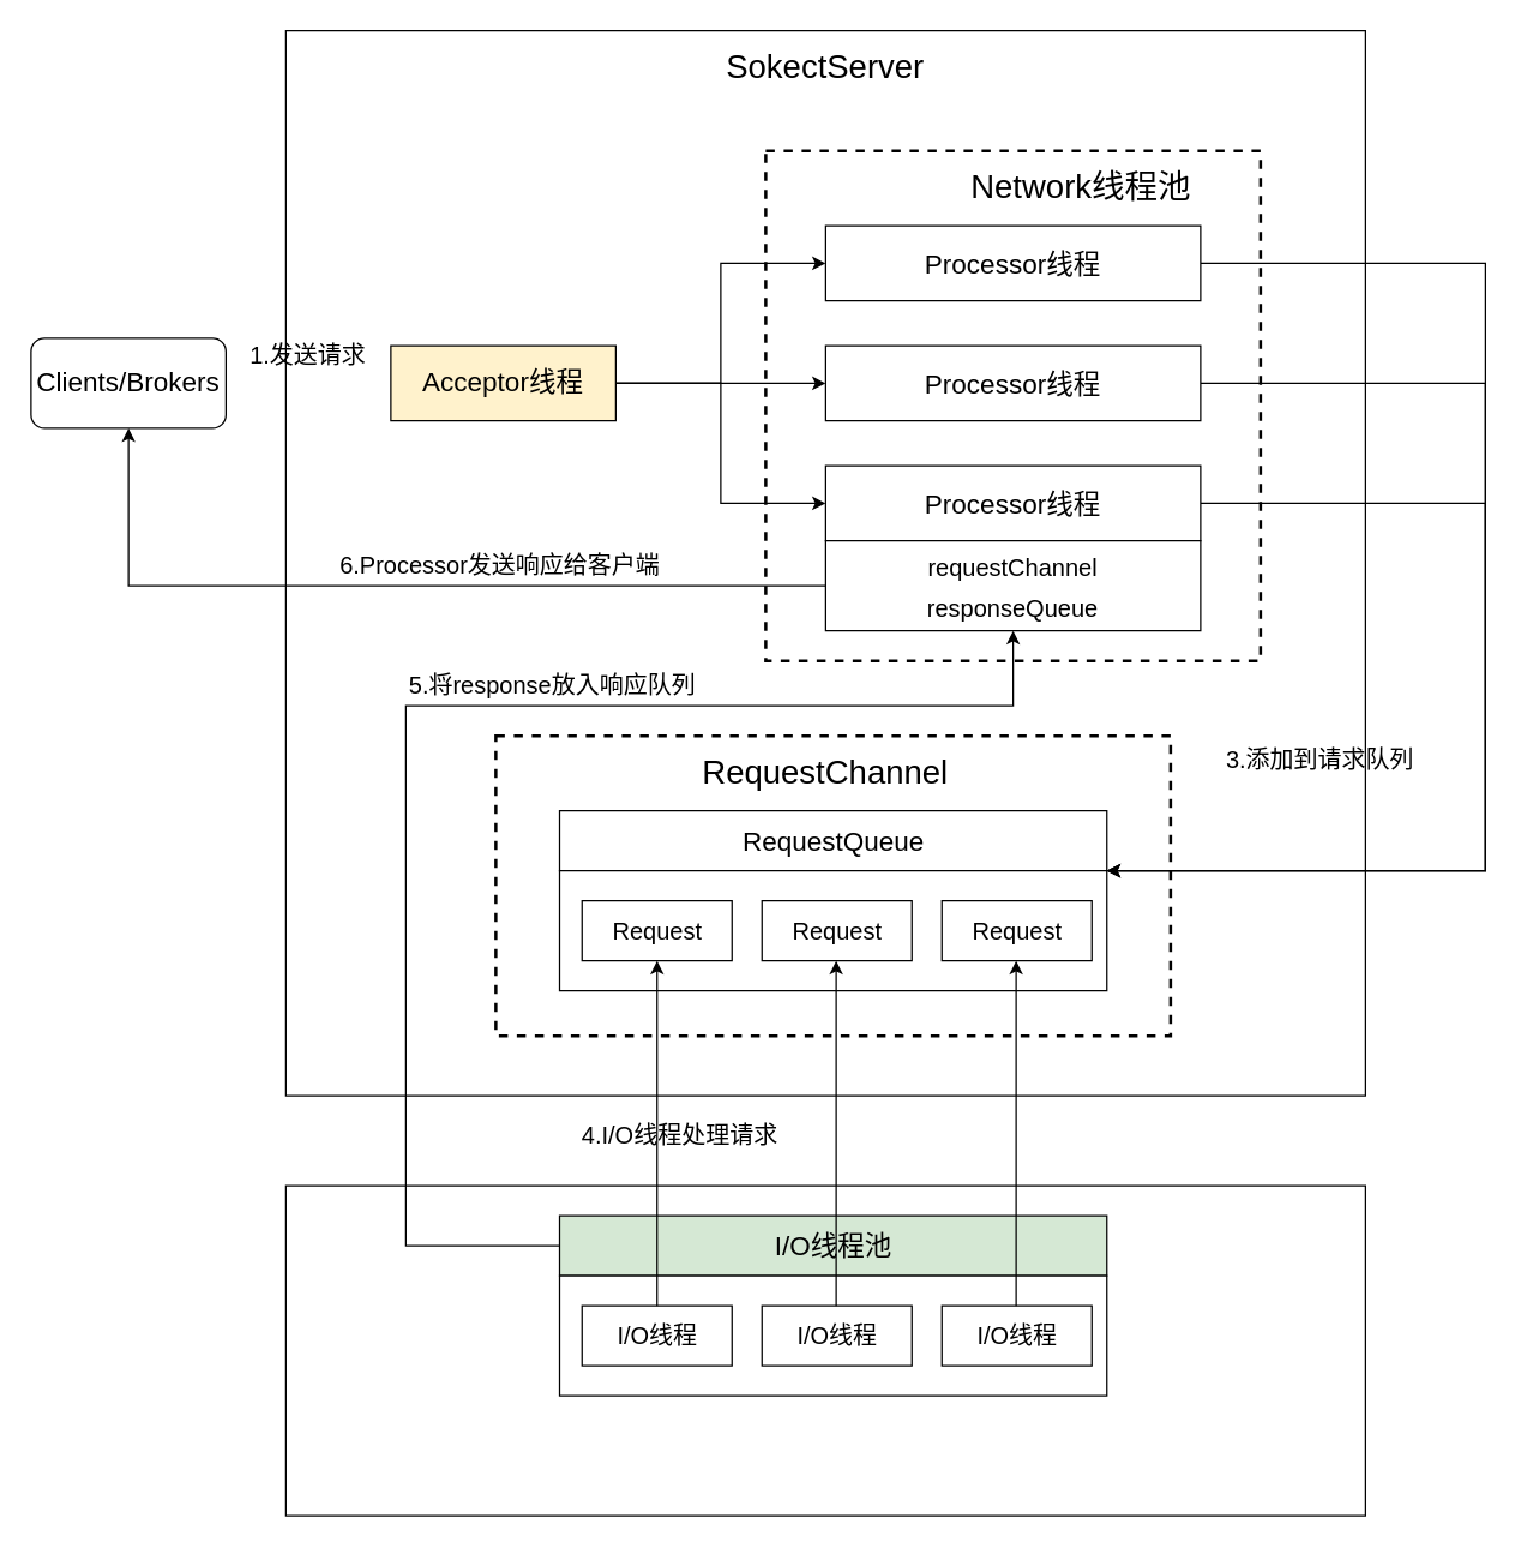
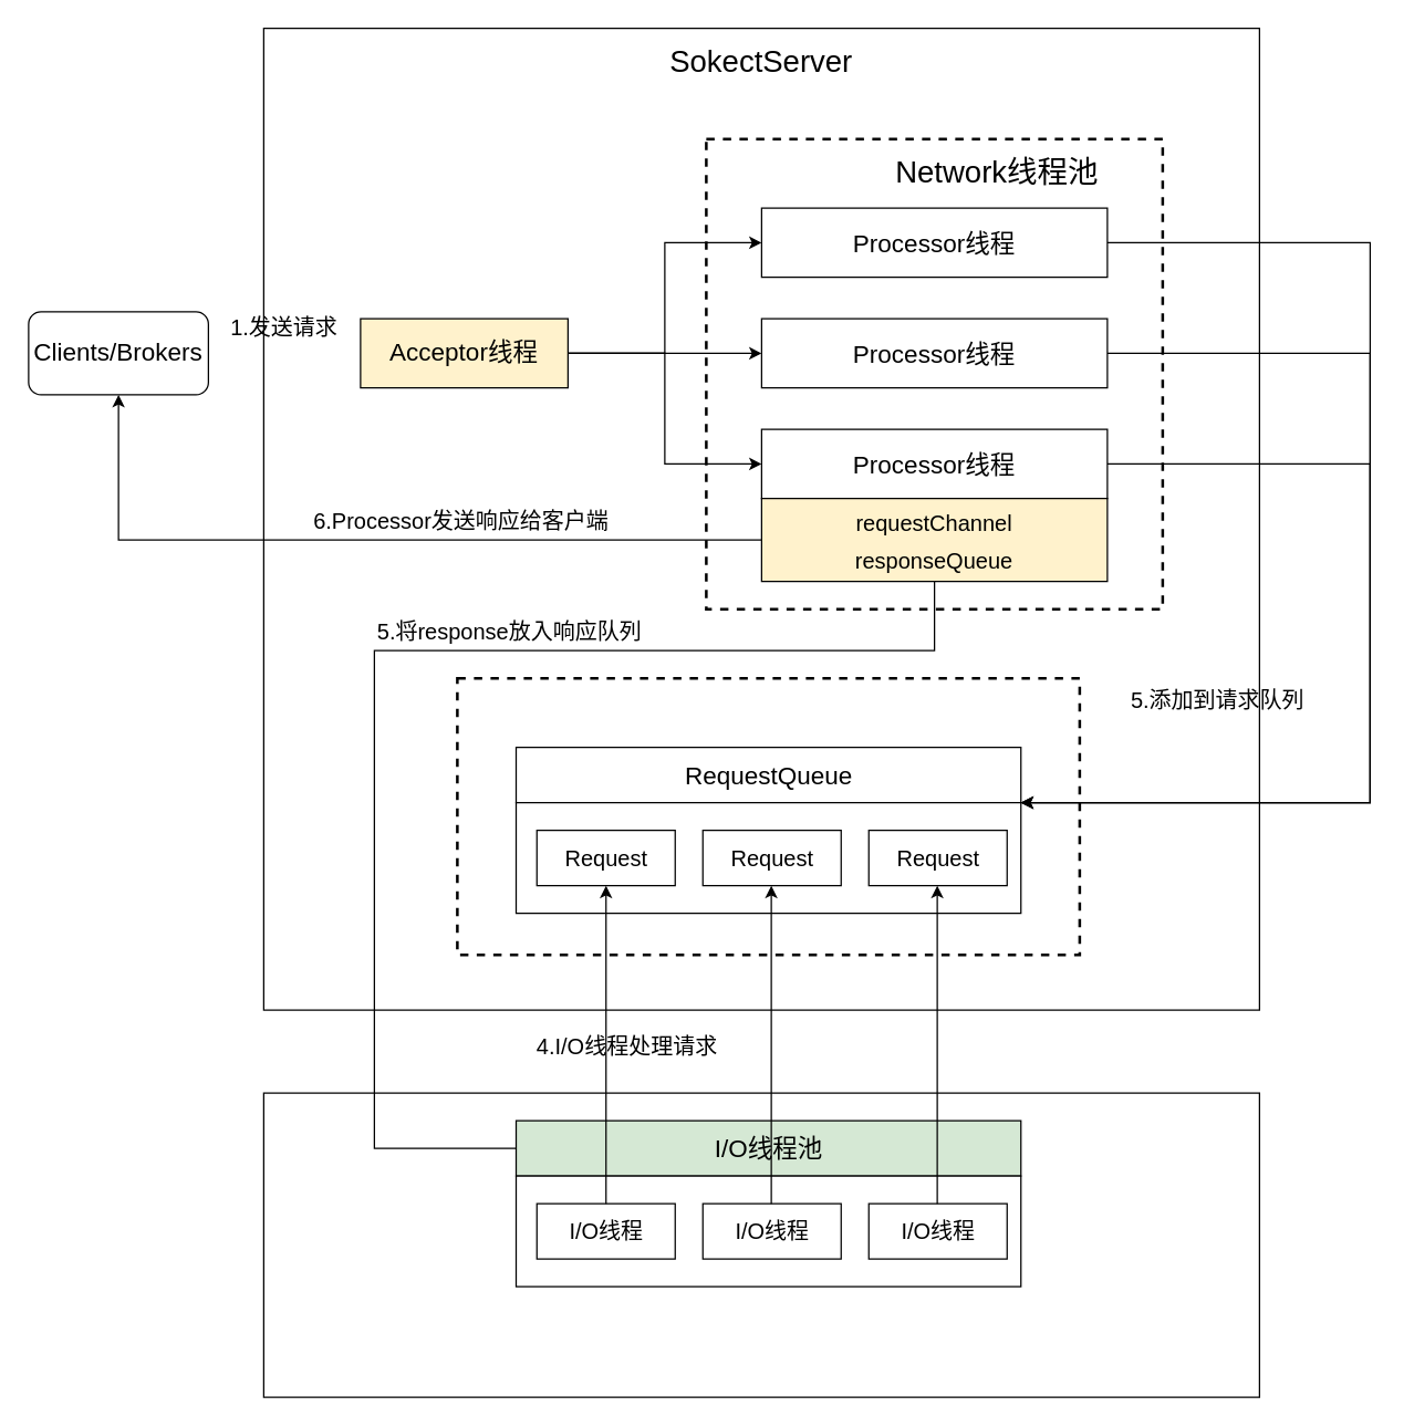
  <mxCell id="0" />
  <mxCell id="1" parent="0" />
  <mxCell id="2" value="" style="rounded=0;whiteSpace=wrap;html=1;" parent="1" vertex="1"><mxGeometry x="190" y="20" width="720" height="710" as="geometry" /></mxCell>
  <mxCell id="3" value="" style="rounded=0;whiteSpace=wrap;html=1;fontSize=18;dashed=1;strokeWidth=2;" parent="1" vertex="1"><mxGeometry x="330" y="490" width="450" height="200" as="geometry" /></mxCell>
  <mxCell id="4" value="" style="rounded=0;whiteSpace=wrap;html=1;fontSize=18;" parent="1" vertex="1"><mxGeometry x="190" y="790" width="720" height="220" as="geometry" /></mxCell>
  <mxCell id="5" value="&lt;font style=&quot;font-size: 22px;&quot;&gt;SokectServer&lt;/font&gt;" style="text;html=1;strokeColor=none;fillColor=none;align=center;verticalAlign=middle;whiteSpace=wrap;rounded=0;" parent="1" vertex="1"><mxGeometry x="520" y="30" width="60" height="30" as="geometry" /></mxCell>
  <mxCell id="6" value="" style="rounded=0;whiteSpace=wrap;html=1;fontSize=22;dashed=1;strokeWidth=2;" parent="1" vertex="1"><mxGeometry x="510" y="100" width="330" height="340" as="geometry" /></mxCell>
  <mxCell id="7" value="Network线程池" style="text;html=1;strokeColor=none;fillColor=none;align=center;verticalAlign=middle;whiteSpace=wrap;rounded=0;fontSize=22;" parent="1" vertex="1"><mxGeometry x="642.5" y="110" width="155" height="30" as="geometry" /></mxCell>
  <mxCell id="8" style="edgeStyle=orthogonalEdgeStyle;rounded=0;orthogonalLoop=1;jettySize=auto;html=1;entryX=1;entryY=0;entryDx=0;entryDy=0;fontSize=16;" parent="1" source="9" target="29" edge="1"><mxGeometry relative="1" as="geometry"><Array as="points"><mxPoint x="990" y="175" /><mxPoint x="990" y="580" /></Array></mxGeometry></mxCell>
  <mxCell id="9" value="&lt;font style=&quot;font-size: 18px;&quot;&gt;Processor线程&lt;/font&gt;" style="rounded=0;whiteSpace=wrap;html=1;fontSize=22;" parent="1" vertex="1"><mxGeometry x="550" y="150" width="250" height="50" as="geometry" /></mxCell>
  <mxCell id="10" style="edgeStyle=orthogonalEdgeStyle;rounded=0;orthogonalLoop=1;jettySize=auto;html=1;entryX=1;entryY=0;entryDx=0;entryDy=0;fontSize=16;" parent="1" source="11" target="29" edge="1"><mxGeometry relative="1" as="geometry"><Array as="points"><mxPoint x="990" y="255" /><mxPoint x="990" y="580" /></Array></mxGeometry></mxCell>
  <mxCell id="11" value="&lt;font style=&quot;font-size: 18px;&quot;&gt;Processor线程&lt;/font&gt;" style="rounded=0;whiteSpace=wrap;html=1;fontSize=22;" parent="1" vertex="1"><mxGeometry x="550" y="230" width="250" height="50" as="geometry" /></mxCell>
  <mxCell id="12" style="edgeStyle=orthogonalEdgeStyle;rounded=0;orthogonalLoop=1;jettySize=auto;html=1;entryX=1;entryY=1;entryDx=0;entryDy=0;fontSize=16;" parent="1" source="13" target="28" edge="1"><mxGeometry relative="1" as="geometry"><Array as="points"><mxPoint x="990" y="335" /><mxPoint x="990" y="580" /></Array></mxGeometry></mxCell>
  <mxCell id="13" value="&lt;font style=&quot;font-size: 18px;&quot;&gt;Processor线程&lt;/font&gt;" style="rounded=0;whiteSpace=wrap;html=1;fontSize=22;" parent="1" vertex="1"><mxGeometry x="550" y="310" width="250" height="50" as="geometry" /></mxCell>
  <mxCell id="14" style="edgeStyle=orthogonalEdgeStyle;rounded=0;orthogonalLoop=1;jettySize=auto;html=1;entryX=0.5;entryY=1;entryDx=0;entryDy=0;fontSize=16;" parent="1" source="15" target="16" edge="1"><mxGeometry relative="1" as="geometry" /></mxCell>
- <mxCell id="15" value="&lt;font style=&quot;font-size: 16px;&quot;&gt;requestChannel&lt;br&gt;responseQueue&lt;br&gt;&lt;/font&gt;" style="rounded=0;whiteSpace=wrap;html=1;fontSize=22;" parent="1" vertex="1"><mxGeometry x="550" y="360" width="250" height="60" as="geometry" /></mxCell>
+ <mxCell id="15" value="&lt;font style=&quot;font-size: 16px;&quot;&gt;requestChannel&lt;br&gt;responseQueue&lt;br&gt;&lt;/font&gt;" style="rounded=0;whiteSpace=wrap;html=1;fontSize=22;fillColor=#fff2cc;" parent="1" vertex="1"><mxGeometry x="550" y="360" width="250" height="60" as="geometry" /></mxCell>
  <mxCell id="16" value="&lt;font style=&quot;font-size: 18px;&quot;&gt;Clients/Brokers&lt;/font&gt;" style="rounded=1;whiteSpace=wrap;html=1;fontSize=16;" parent="1" vertex="1"><mxGeometry x="20" y="225" width="130" height="60" as="geometry" /></mxCell>
  <mxCell id="17" style="edgeStyle=orthogonalEdgeStyle;rounded=0;orthogonalLoop=1;jettySize=auto;html=1;fontSize=18;" parent="1" source="20" target="11" edge="1"><mxGeometry relative="1" as="geometry" /></mxCell>
  <mxCell id="18" style="edgeStyle=orthogonalEdgeStyle;rounded=0;orthogonalLoop=1;jettySize=auto;html=1;entryX=0;entryY=0.5;entryDx=0;entryDy=0;fontSize=18;" parent="1" source="20" target="9" edge="1"><mxGeometry relative="1" as="geometry" /></mxCell>
  <mxCell id="19" style="edgeStyle=orthogonalEdgeStyle;rounded=0;orthogonalLoop=1;jettySize=auto;html=1;fontSize=18;entryX=0;entryY=0.5;entryDx=0;entryDy=0;" parent="1" source="20" target="13" edge="1"><mxGeometry relative="1" as="geometry" /></mxCell>
  <mxCell id="20" value="Acceptor线程" style="rounded=0;whiteSpace=wrap;html=1;fontSize=18;fillColor=#fff2cc;" parent="1" vertex="1"><mxGeometry x="260" y="230" width="150" height="50" as="geometry" /></mxCell>
- <mxCell id="21" value="RequestChannel" style="text;html=1;strokeColor=none;fillColor=none;align=center;verticalAlign=middle;whiteSpace=wrap;rounded=0;fontSize=22;" parent="1" vertex="1"><mxGeometry x="520" y="500" width="60" height="30" as="geometry" /></mxCell>
- <mxCell id="22" style="edgeStyle=orthogonalEdgeStyle;rounded=0;orthogonalLoop=1;jettySize=auto;html=1;entryX=0.5;entryY=1;entryDx=0;entryDy=0;fontSize=16;" parent="1" source="23" target="15" edge="1"><mxGeometry relative="1" as="geometry"><Array as="points"><mxPoint x="270" y="830" /><mxPoint x="270" y="470" /><mxPoint x="675" y="470" /></Array></mxGeometry></mxCell>
+ <mxCell id="22" style="edgeStyle=orthogonalEdgeStyle;rounded=0;orthogonalLoop=1;jettySize=auto;html=1;entryX=0.5;entryY=1;entryDx=0;entryDy=0;fontSize=16;endArrow=none;" parent="1" source="23" target="15" edge="1"><mxGeometry relative="1" as="geometry"><Array as="points"><mxPoint x="270" y="830" /><mxPoint x="270" y="470" /><mxPoint x="675" y="470" /></Array></mxGeometry></mxCell>
  <mxCell id="23" value="&lt;font style=&quot;font-size: 18px;&quot;&gt;I/O线程池&lt;/font&gt;" style="rounded=0;whiteSpace=wrap;html=1;fontSize=22;fillColor=#d5e8d4;" parent="1" vertex="1"><mxGeometry x="372.5" y="810" width="365" height="40" as="geometry" /></mxCell>
  <mxCell id="24" value="" style="rounded=0;whiteSpace=wrap;html=1;fontSize=18;" parent="1" vertex="1"><mxGeometry x="372.5" y="850" width="365" height="80" as="geometry" /></mxCell>
  <mxCell id="25" value="&lt;font style=&quot;font-size: 16px;&quot;&gt;I/O线程&lt;/font&gt;" style="rounded=0;whiteSpace=wrap;html=1;fontSize=18;" parent="1" vertex="1"><mxGeometry x="387.5" y="870" width="100" height="40" as="geometry" /></mxCell>
  <mxCell id="26" value="&lt;span style=&quot;font-size: 16px;&quot;&gt;I/O线程&lt;/span&gt;" style="rounded=0;whiteSpace=wrap;html=1;fontSize=18;" parent="1" vertex="1"><mxGeometry x="507.5" y="870" width="100" height="40" as="geometry" /></mxCell>
  <mxCell id="27" value="&lt;span style=&quot;font-size: 16px;&quot;&gt;I/O线程&lt;/span&gt;" style="rounded=0;whiteSpace=wrap;html=1;fontSize=18;" parent="1" vertex="1"><mxGeometry x="627.5" y="870" width="100" height="40" as="geometry" /></mxCell>
  <mxCell id="28" value="&lt;font style=&quot;font-size: 18px;&quot;&gt;RequestQueue&lt;/font&gt;" style="rounded=0;whiteSpace=wrap;html=1;fontSize=22;" parent="1" vertex="1"><mxGeometry x="372.5" y="540" width="365" height="40" as="geometry" /></mxCell>
  <mxCell id="29" value="" style="rounded=0;whiteSpace=wrap;html=1;fontSize=18;" parent="1" vertex="1"><mxGeometry x="372.5" y="580" width="365" height="80" as="geometry" /></mxCell>
  <mxCell id="30" value="&lt;font style=&quot;font-size: 16px;&quot;&gt;Request&lt;/font&gt;" style="rounded=0;whiteSpace=wrap;html=1;fontSize=18;" parent="1" vertex="1"><mxGeometry x="387.5" y="600" width="100" height="40" as="geometry" /></mxCell>
  <mxCell id="31" value="&lt;font style=&quot;font-size: 16px;&quot;&gt;Request&lt;/font&gt;" style="rounded=0;whiteSpace=wrap;html=1;fontSize=18;" parent="1" vertex="1"><mxGeometry x="507.5" y="600" width="100" height="40" as="geometry" /></mxCell>
  <mxCell id="32" value="&lt;font style=&quot;font-size: 16px;&quot;&gt;Request&lt;/font&gt;" style="rounded=0;whiteSpace=wrap;html=1;fontSize=18;" parent="1" vertex="1"><mxGeometry x="627.5" y="600" width="100" height="40" as="geometry" /></mxCell>
  <mxCell id="33" value="&lt;font style=&quot;font-size: 16px;&quot;&gt;1.发送请求&lt;/font&gt;" style="text;html=1;strokeColor=none;fillColor=none;align=center;verticalAlign=middle;whiteSpace=wrap;rounded=0;fontSize=22;" parent="1" vertex="1"><mxGeometry x="150" y="220" width="110" height="30" as="geometry" /></mxCell>
- <mxCell id="34" value="&lt;font style=&quot;font-size: 16px;&quot;&gt;3.添加到请求队列&lt;/font&gt;" style="text;html=1;strokeColor=none;fillColor=none;align=center;verticalAlign=middle;whiteSpace=wrap;rounded=0;fontSize=22;" parent="1" vertex="1"><mxGeometry x="760" y="490" width="240" height="30" as="geometry" /></mxCell>
+ <mxCell id="34" value="&lt;font style=&quot;font-size: 16px;&quot;&gt;5.添加到请求队列&lt;/font&gt;" style="text;html=1;strokeColor=none;fillColor=none;align=center;verticalAlign=middle;whiteSpace=wrap;rounded=0;fontSize=22;" parent="1" vertex="1"><mxGeometry x="760" y="490" width="240" height="30" as="geometry" /></mxCell>
  <mxCell id="35" style="edgeStyle=orthogonalEdgeStyle;rounded=0;orthogonalLoop=1;jettySize=auto;html=1;entryX=0.5;entryY=1;entryDx=0;entryDy=0;fontSize=16;" parent="1" source="25" target="30" edge="1"><mxGeometry relative="1" as="geometry" /></mxCell>
  <mxCell id="36" style="edgeStyle=orthogonalEdgeStyle;rounded=0;orthogonalLoop=1;jettySize=auto;html=1;entryX=0.5;entryY=1;entryDx=0;entryDy=0;fontSize=16;" parent="1" edge="1"><mxGeometry relative="1" as="geometry"><mxPoint x="557" y="870" as="sourcePoint" /><mxPoint x="557" y="640" as="targetPoint" /><Array as="points"><mxPoint x="557.5" y="750" /><mxPoint x="557.5" y="750" /></Array></mxGeometry></mxCell>
  <mxCell id="37" style="edgeStyle=orthogonalEdgeStyle;rounded=0;orthogonalLoop=1;jettySize=auto;html=1;entryX=0.5;entryY=1;entryDx=0;entryDy=0;fontSize=16;" parent="1" edge="1"><mxGeometry relative="1" as="geometry"><mxPoint x="677" y="870" as="sourcePoint" /><mxPoint x="677" y="640" as="targetPoint" /></mxGeometry></mxCell>
  <mxCell id="38" value="&lt;font style=&quot;font-size: 16px;&quot;&gt;4.I/O线程处理请求&lt;/font&gt;" style="text;html=1;strokeColor=none;fillColor=none;align=center;verticalAlign=middle;whiteSpace=wrap;rounded=0;fontSize=22;" parent="1" vertex="1"><mxGeometry x="332.5" y="740" width="240" height="30" as="geometry" /></mxCell>
  <mxCell id="39" value="&lt;font style=&quot;font-size: 16px;&quot;&gt;5.将response放入响应队列&lt;/font&gt;" style="text;html=1;strokeColor=none;fillColor=none;align=center;verticalAlign=middle;whiteSpace=wrap;rounded=0;fontSize=22;" parent="1" vertex="1"><mxGeometry x="247.5" y="440" width="240" height="30" as="geometry" /></mxCell>
  <mxCell id="40" value="&lt;font style=&quot;font-size: 16px;&quot;&gt;6.Processor发送响应给客户端&lt;/font&gt;" style="text;html=1;strokeColor=none;fillColor=none;align=center;verticalAlign=middle;whiteSpace=wrap;rounded=0;fontSize=22;" parent="1" vertex="1"><mxGeometry x="212.5" y="360" width="240" height="30" as="geometry" /></mxCell>
